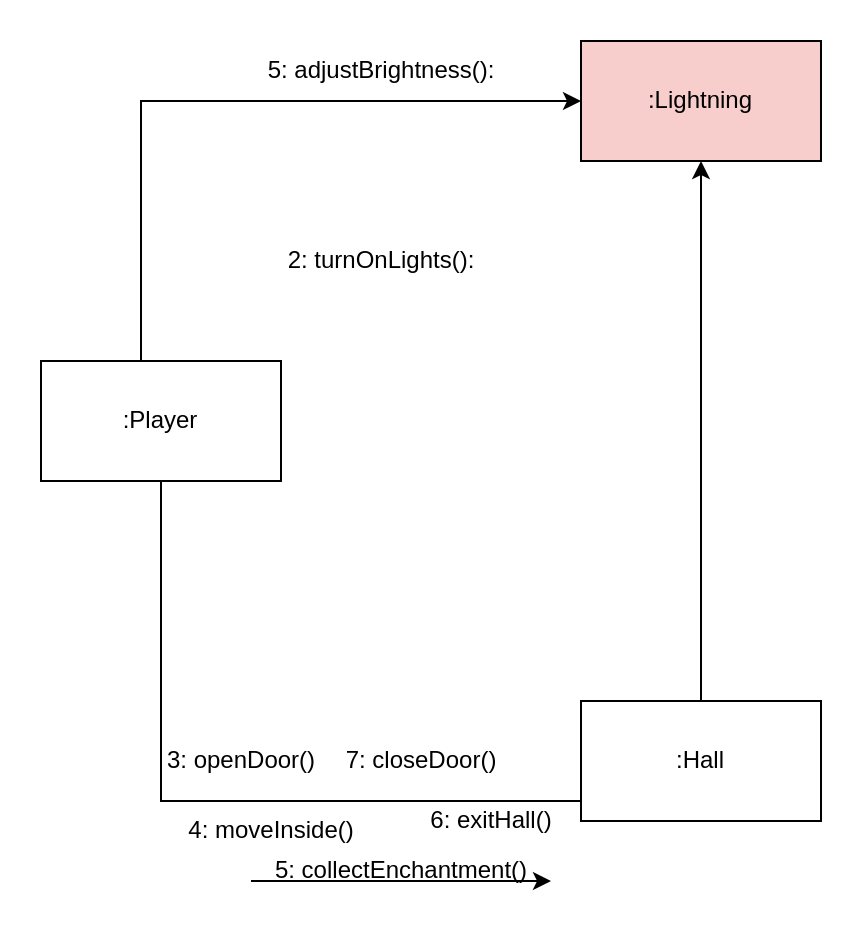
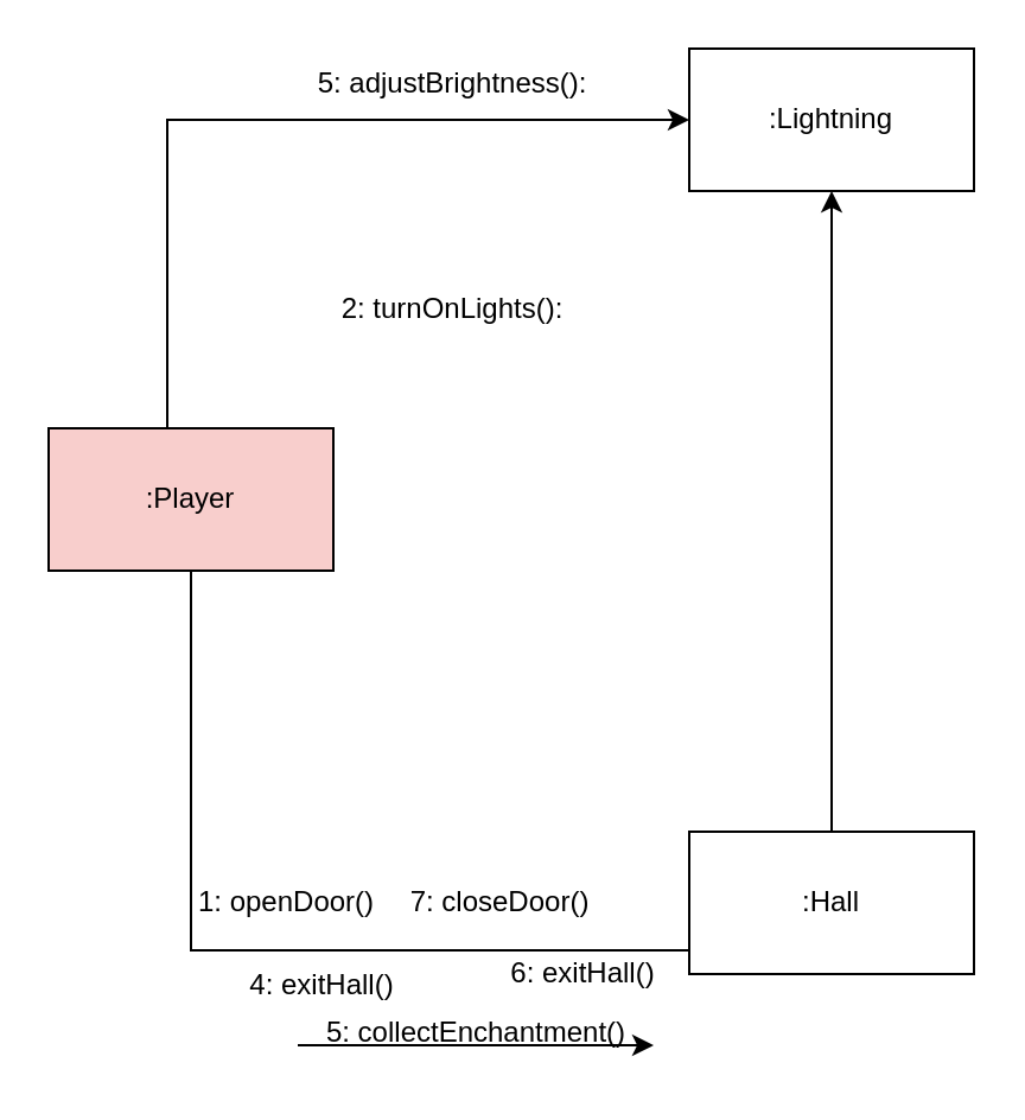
  <mxCell id="0" />
  <mxCell id="1" parent="0" />
- <mxCell id="2" value=":Player" style="rounded=0;whiteSpace=wrap;html=1;" parent="1" vertex="1"><mxGeometry x="20" y="180" width="120" height="60" as="geometry" /></mxCell>
+ <mxCell id="2" value=":Player" style="rounded=0;whiteSpace=wrap;html=1;fillColor=#f8cecc;" parent="1" vertex="1"><mxGeometry x="20" y="180" width="120" height="60" as="geometry" /></mxCell>
  <mxCell id="3" style="edgeStyle=orthogonalEdgeStyle;rounded=0;orthogonalLoop=1;jettySize=auto;html=1;entryX=0;entryY=0.5;entryDx=0;entryDy=0;" parent="1" edge="1"><mxGeometry relative="1" as="geometry"><Array as="points"><mxPoint x="70" y="50" /></Array><mxPoint x="70" y="180" as="sourcePoint" /><mxPoint x="290" y="50" as="targetPoint" /></mxGeometry></mxCell>
- <mxCell id="4" value=":Lightning" style="rounded=0;whiteSpace=wrap;html=1;fillColor=#f8cecc;" parent="1" vertex="1"><mxGeometry x="290" y="20" width="120" height="60" as="geometry" /></mxCell>
+ <mxCell id="4" value=":Lightning" style="rounded=0;whiteSpace=wrap;html=1;" parent="1" vertex="1"><mxGeometry x="290" y="20" width="120" height="60" as="geometry" /></mxCell>
  <mxCell id="5" style="edgeStyle=orthogonalEdgeStyle;rounded=0;orthogonalLoop=1;jettySize=auto;html=1;entryX=0.5;entryY=1;entryDx=0;entryDy=0;" parent="1" edge="1"><mxGeometry relative="1" as="geometry"><mxPoint x="350" y="170" as="sourcePoint" /><mxPoint x="350" y="80" as="targetPoint" /></mxGeometry></mxCell>
  <mxCell id="6" value="" style="endArrow=none;html=1;rounded=0;exitX=0.5;exitY=0;exitDx=0;exitDy=0;" parent="1" edge="1"><mxGeometry width="50" height="50" relative="1" as="geometry"><mxPoint x="350" y="350" as="sourcePoint" /><mxPoint x="350" y="170" as="targetPoint" /></mxGeometry></mxCell>
  <mxCell id="7" value=":Hall" style="rounded=0;whiteSpace=wrap;html=1;" parent="1" vertex="1"><mxGeometry x="290" y="350" width="120" height="60" as="geometry" /></mxCell>
  <mxCell id="8" style="edgeStyle=orthogonalEdgeStyle;rounded=0;orthogonalLoop=1;jettySize=auto;html=1;exitX=0.5;exitY=1;exitDx=0;exitDy=0;entryX=0;entryY=0.5;entryDx=0;entryDy=0;endArrow=none;endFill=0;" parent="1" source="2" edge="1"><mxGeometry relative="1" as="geometry"><mxPoint x="79.5" y="260" as="sourcePoint" /><mxPoint x="289.5" y="400" as="targetPoint" /><Array as="points"><mxPoint x="80" y="400" /></Array></mxGeometry></mxCell>
  <mxCell id="9" value="2: turnOnLights():" style="text;html=1;align=center;verticalAlign=middle;resizable=0;points=[];autosize=1;strokeColor=none;fillColor=none;" parent="1" vertex="1"><mxGeometry x="130" y="115" width="120" height="30" as="geometry" /></mxCell>
  <mxCell id="10" value="5: adjustBrightness():" style="text;html=1;align=center;verticalAlign=middle;resizable=0;points=[];autosize=1;strokeColor=none;fillColor=none;" parent="1" vertex="1"><mxGeometry x="120" y="20" width="140" height="30" as="geometry" /></mxCell>
  <mxCell id="11" value="6: exitHall()" style="text;html=1;align=center;verticalAlign=middle;resizable=0;points=[];autosize=1;strokeColor=none;fillColor=none;" parent="1" vertex="1"><mxGeometry x="205" y="395" width="80" height="30" as="geometry" /></mxCell>
- <mxCell id="12" value="4: moveInside()" style="text;html=1;align=center;verticalAlign=middle;resizable=0;points=[];autosize=1;strokeColor=none;fillColor=none;" parent="1" vertex="1"><mxGeometry x="80" y="400" width="110" height="30" as="geometry" /></mxCell>
- <mxCell id="13" value="3: openDoor()" style="text;html=1;align=center;verticalAlign=middle;resizable=0;points=[];autosize=1;strokeColor=none;fillColor=none;" parent="1" vertex="1"><mxGeometry x="70" y="365" width="100" height="30" as="geometry" /></mxCell>
+ <mxCell id="12" value="4: exitHall()" style="text;html=1;align=center;verticalAlign=middle;resizable=0;points=[];autosize=1;strokeColor=none;fillColor=none;" parent="1" vertex="1"><mxGeometry x="80" y="400" width="110" height="30" as="geometry" /></mxCell>
+ <mxCell id="13" value="1: openDoor()" style="text;html=1;align=center;verticalAlign=middle;resizable=0;points=[];autosize=1;strokeColor=none;fillColor=none;" parent="1" vertex="1"><mxGeometry x="70" y="365" width="100" height="30" as="geometry" /></mxCell>
  <mxCell id="14" value="7: closeDoor()" style="text;html=1;align=center;verticalAlign=middle;resizable=0;points=[];autosize=1;strokeColor=none;fillColor=none;" parent="1" vertex="1"><mxGeometry x="160" y="365" width="100" height="30" as="geometry" /></mxCell>
  <mxCell id="15" value="5: collectEnchantment()" style="text;html=1;align=center;verticalAlign=middle;resizable=0;points=[];autosize=1;strokeColor=none;fillColor=none;" parent="1" vertex="1"><mxGeometry x="125" y="420" width="150" height="30" as="geometry" /></mxCell>
  <mxCell id="16" value="" style="endArrow=classic;html=1;rounded=0;" parent="1" edge="1"><mxGeometry width="50" height="50" relative="1" as="geometry"><mxPoint x="125" y="440" as="sourcePoint" /><mxPoint x="275" y="440" as="targetPoint" /></mxGeometry></mxCell>
